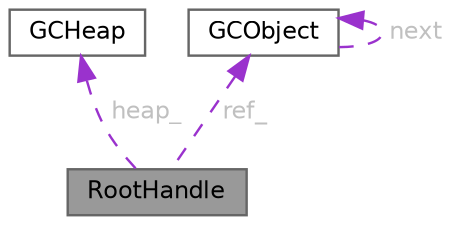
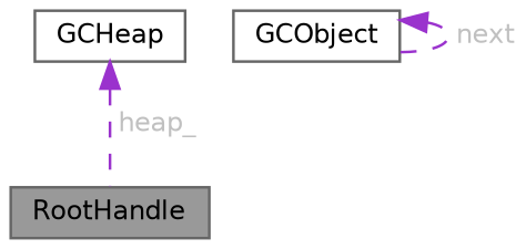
  digraph {
    node [color=gray40 fillcolor=white fontname=Helvetica fontsize=10 shape=box style=filled]
    edge [color=darkorchid3 dir=back fontcolor=grey fontname=Helvetica fontsize=10 labelfontname=Helvetica labelfontsize=10 style=dashed]
    n1 [fillcolor=grey60 fontcolor=black height=0.2 label=RootHandle width=0.4]
    n2 [height=0.2 label=GCHeap width=0.4]
    n3 [height=0.2 label=GCObject width=0.4]
    n2 -> n1 [label=" heap_"]
-   n3 -> n1 [label=" ref_"]
    n3 -> n3 [label=" next"]
  }
